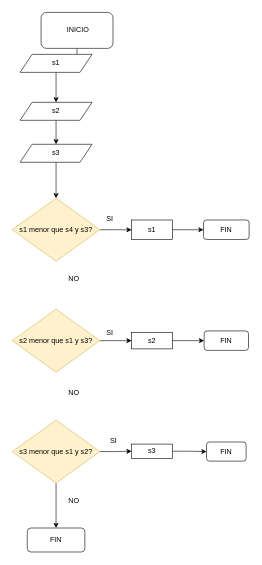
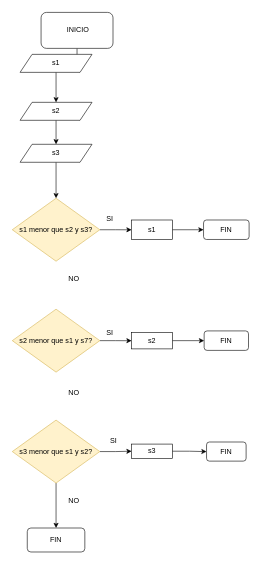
  <mxCell id="0" />
  <mxCell id="1" parent="0" />
  <mxCell id="2" value="" style="edgeStyle=orthogonalEdgeStyle;rounded=0;orthogonalLoop=1;jettySize=auto;html=1;" edge="1" parent="1" source="3" target="5"><mxGeometry relative="1" as="geometry" /></mxCell>
  <mxCell id="3" value="&amp;nbsp;INICIO" style="rounded=1;whiteSpace=wrap;html=1;" vertex="1" parent="1"><mxGeometry x="68" y="20" width="120" height="60" as="geometry" /></mxCell>
  <mxCell id="4" value="" style="edgeStyle=orthogonalEdgeStyle;rounded=0;orthogonalLoop=1;jettySize=auto;html=1;" edge="1" parent="1" source="5" target="7"><mxGeometry relative="1" as="geometry" /></mxCell>
  <mxCell id="5" value="s1" style="shape=parallelogram;perimeter=parallelogramPerimeter;whiteSpace=wrap;html=1;fixedSize=1;" vertex="1" parent="1"><mxGeometry x="33" y="90" width="120" height="30" as="geometry" /></mxCell>
  <mxCell id="6" value="" style="edgeStyle=orthogonalEdgeStyle;rounded=0;orthogonalLoop=1;jettySize=auto;html=1;" edge="1" parent="1" source="7" target="9"><mxGeometry relative="1" as="geometry" /></mxCell>
  <mxCell id="7" value="s2" style="shape=parallelogram;perimeter=parallelogramPerimeter;whiteSpace=wrap;html=1;fixedSize=1;" vertex="1" parent="1"><mxGeometry x="33" y="170" width="120" height="30" as="geometry" /></mxCell>
  <mxCell id="8" value="" style="edgeStyle=orthogonalEdgeStyle;rounded=0;orthogonalLoop=1;jettySize=auto;html=1;" edge="1" parent="1" source="9" target="11"><mxGeometry relative="1" as="geometry" /></mxCell>
  <mxCell id="9" value="s3" style="shape=parallelogram;perimeter=parallelogramPerimeter;whiteSpace=wrap;html=1;fixedSize=1;" vertex="1" parent="1"><mxGeometry x="33" y="240" width="120" height="30" as="geometry" /></mxCell>
  <mxCell id="10" value="" style="edgeStyle=orthogonalEdgeStyle;rounded=0;orthogonalLoop=1;jettySize=auto;html=1;" edge="1" parent="1" source="11" target="13"><mxGeometry relative="1" as="geometry" /></mxCell>
- <mxCell id="11" value="s1 menor que s4 y s3?" style="rhombus;whiteSpace=wrap;html=1;fillColor=#fff2cc;strokeColor=#d6b656;" vertex="1" parent="1"><mxGeometry x="20" y="330" width="146" height="105" as="geometry" /></mxCell>
+ <mxCell id="11" value="s1 menor que s2 y s3?" style="rhombus;whiteSpace=wrap;html=1;fillColor=#fff2cc;strokeColor=#d6b656;" vertex="1" parent="1"><mxGeometry x="20" y="330" width="146" height="105" as="geometry" /></mxCell>
  <mxCell id="12" value="" style="edgeStyle=orthogonalEdgeStyle;rounded=0;orthogonalLoop=1;jettySize=auto;html=1;" edge="1" parent="1" source="13" target="24"><mxGeometry relative="1" as="geometry" /></mxCell>
  <mxCell id="13" value="s1" style="whiteSpace=wrap;html=1;" vertex="1" parent="1"><mxGeometry x="219" y="366.25" width="68" height="32.5" as="geometry" /></mxCell>
  <mxCell id="14" value="" style="edgeStyle=orthogonalEdgeStyle;rounded=0;orthogonalLoop=1;jettySize=auto;html=1;" edge="1" parent="1" source="15" target="17"><mxGeometry relative="1" as="geometry" /></mxCell>
- <mxCell id="15" value="s2 menor que s1 y s3?" style="rhombus;whiteSpace=wrap;html=1;fillColor=#fff2cc;strokeColor=#d6b656;" vertex="1" parent="1"><mxGeometry x="20" y="515" width="146" height="105" as="geometry" /></mxCell>
+ <mxCell id="15" value="s2 menor que s1 y s7?" style="rhombus;whiteSpace=wrap;html=1;fillColor=#fff2cc;strokeColor=#d6b656;" vertex="1" parent="1"><mxGeometry x="20" y="515" width="146" height="105" as="geometry" /></mxCell>
  <mxCell id="16" value="" style="edgeStyle=orthogonalEdgeStyle;rounded=0;orthogonalLoop=1;jettySize=auto;html=1;" edge="1" parent="1" source="17" target="25"><mxGeometry relative="1" as="geometry" /></mxCell>
  <mxCell id="17" value="s2" style="whiteSpace=wrap;html=1;" vertex="1" parent="1"><mxGeometry x="219" y="553.75" width="68" height="27.5" as="geometry" /></mxCell>
  <mxCell id="18" value="" style="edgeStyle=orthogonalEdgeStyle;rounded=0;orthogonalLoop=1;jettySize=auto;html=1;" edge="1" parent="1" source="20" target="22"><mxGeometry relative="1" as="geometry" /></mxCell>
  <mxCell id="19" value="" style="edgeStyle=orthogonalEdgeStyle;rounded=0;orthogonalLoop=1;jettySize=auto;html=1;" edge="1" parent="1" source="20" target="23"><mxGeometry relative="1" as="geometry" /></mxCell>
  <mxCell id="20" value="s3 menor que s1 y s2?" style="rhombus;whiteSpace=wrap;html=1;fillColor=#fff2cc;strokeColor=#d6b656;" vertex="1" parent="1"><mxGeometry x="20" y="700" width="146" height="105" as="geometry" /></mxCell>
  <mxCell id="21" value="" style="edgeStyle=orthogonalEdgeStyle;rounded=0;orthogonalLoop=1;jettySize=auto;html=1;" edge="1" parent="1" source="22" target="26"><mxGeometry relative="1" as="geometry" /></mxCell>
  <mxCell id="22" value="s3" style="whiteSpace=wrap;html=1;" vertex="1" parent="1"><mxGeometry x="219" y="740" width="68" height="23.75" as="geometry" /></mxCell>
  <mxCell id="23" value="&lt;font style=&quot;vertical-align: inherit;&quot;&gt;&lt;font style=&quot;vertical-align: inherit;&quot;&gt;FIN&lt;/font&gt;&lt;/font&gt;" style="rounded=1;whiteSpace=wrap;html=1;" vertex="1" parent="1"><mxGeometry x="45" y="880" width="96" height="40" as="geometry" /></mxCell>
  <mxCell id="24" value="FIN" style="rounded=1;whiteSpace=wrap;html=1;" vertex="1" parent="1"><mxGeometry x="339" y="366.25" width="76" height="32.5" as="geometry" /></mxCell>
  <mxCell id="25" value="FIN" style="rounded=1;whiteSpace=wrap;html=1;" vertex="1" parent="1"><mxGeometry x="340" y="551.25" width="74" height="32.5" as="geometry" /></mxCell>
  <mxCell id="26" value="FIN" style="rounded=1;whiteSpace=wrap;html=1;" vertex="1" parent="1"><mxGeometry x="344" y="736.56" width="66" height="31.88" as="geometry" /></mxCell>
  <mxCell id="27" value="SI" style="text;strokeColor=none;align=center;fillColor=none;html=1;verticalAlign=middle;whiteSpace=wrap;rounded=0;" vertex="1" parent="1"><mxGeometry x="153" y="540" width="60" height="30" as="geometry" /></mxCell>
  <mxCell id="28" value="SI" style="text;strokeColor=none;align=center;fillColor=none;html=1;verticalAlign=middle;whiteSpace=wrap;rounded=0;" vertex="1" parent="1"><mxGeometry x="153" y="350" width="60" height="30" as="geometry" /></mxCell>
  <mxCell id="29" value="SI" style="text;strokeColor=none;align=center;fillColor=none;html=1;verticalAlign=middle;whiteSpace=wrap;rounded=0;" vertex="1" parent="1"><mxGeometry x="159" y="720" width="60" height="30" as="geometry" /></mxCell>
  <mxCell id="30" value="NO" style="text;strokeColor=none;align=center;fillColor=none;html=1;verticalAlign=middle;whiteSpace=wrap;rounded=0;" vertex="1" parent="1"><mxGeometry x="93" y="820" width="60" height="30" as="geometry" /></mxCell>
  <mxCell id="31" value="NO" style="text;strokeColor=none;align=center;fillColor=none;html=1;verticalAlign=middle;whiteSpace=wrap;rounded=0;" vertex="1" parent="1"><mxGeometry x="93" y="640" width="60" height="30" as="geometry" /></mxCell>
  <mxCell id="32" value="NO" style="text;strokeColor=none;align=center;fillColor=none;html=1;verticalAlign=middle;whiteSpace=wrap;rounded=0;" vertex="1" parent="1"><mxGeometry x="93" y="450" width="60" height="30" as="geometry" /></mxCell>
